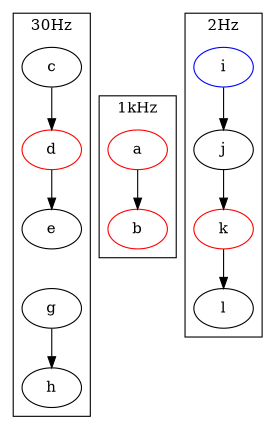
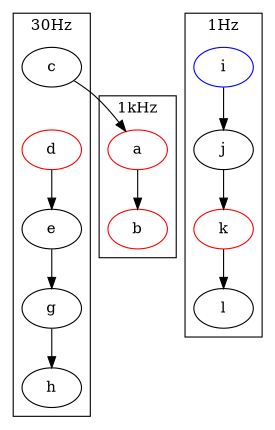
  digraph {
    d [color=red]
    c
    e
    g
    h
    b [color=red]
    a [color=red]
    i [color=blue]
    j
    k [color=red]
    l
    subgraph cluster_1 {
      label="30Hz"
      d
      c
      e
      g
      h
    }
    subgraph cluster_2 {
      label="1kHz"
      b
      a
    }
    subgraph cluster_3 {
-     label="2Hz"
+     label="1Hz"
      i
      j
      k
      l
    }
    d -> e
-   c -> d
+   c -> a
+   e -> g
    g -> h
    a -> b
    i -> j
    j -> k
    k -> l
  }
